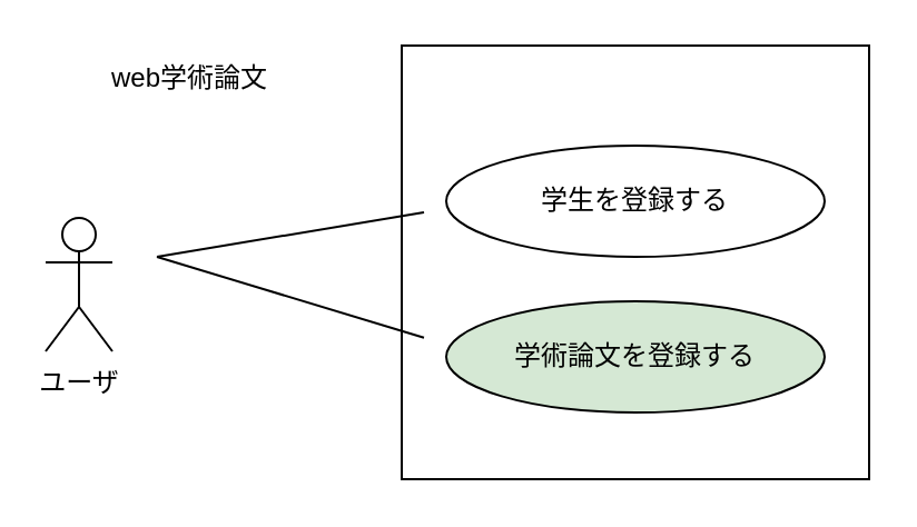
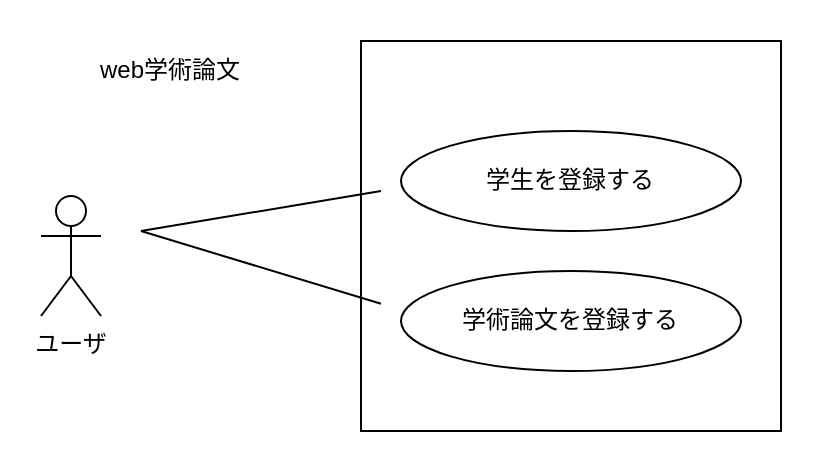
  <mxCell id="0" />
  <mxCell id="1" parent="0" />
  <mxCell id="2" value="ユーザ" style="shape=umlActor;verticalLabelPosition=bottom;verticalAlign=top;html=1;outlineConnect=0;" vertex="1" parent="1"><mxGeometry x="20" y="97.5" width="30" height="60" as="geometry" /></mxCell>
  <mxCell id="3" value="" style="rounded=0;whiteSpace=wrap;html=1;" vertex="1" parent="1"><mxGeometry x="180" y="20" width="210" height="195" as="geometry" /></mxCell>
  <mxCell id="4" value="学生を登録する" style="ellipse;whiteSpace=wrap;html=1;" vertex="1" parent="1"><mxGeometry x="200" y="65" width="170" height="50" as="geometry" /></mxCell>
- <mxCell id="5" value="学術論文を登録する" style="ellipse;whiteSpace=wrap;html=1;fillColor=#d5e8d4;" vertex="1" parent="1"><mxGeometry x="200" y="135" width="170" height="50" as="geometry" /></mxCell>
+ <mxCell id="5" value="学術論文を登録する" style="ellipse;whiteSpace=wrap;html=1;" vertex="1" parent="1"><mxGeometry x="200" y="135" width="170" height="50" as="geometry" /></mxCell>
  <mxCell id="6" value="" style="endArrow=none;html=1;rounded=0;" edge="1" parent="1"><mxGeometry width="50" height="50" relative="1" as="geometry"><mxPoint x="70" y="115" as="sourcePoint" /><mxPoint x="190" y="151.395" as="targetPoint" /></mxGeometry></mxCell>
  <mxCell id="7" value="" style="endArrow=none;html=1;rounded=0;" edge="1" parent="1"><mxGeometry width="50" height="50" relative="1" as="geometry"><mxPoint x="70" y="115" as="sourcePoint" /><mxPoint x="190" y="95" as="targetPoint" /></mxGeometry></mxCell>
  <mxCell id="8" value="web学術論文" style="text;html=1;align=center;verticalAlign=middle;whiteSpace=wrap;rounded=0;" vertex="1" parent="1"><mxGeometry x="30" y="20" width="110" height="30" as="geometry" /></mxCell>
